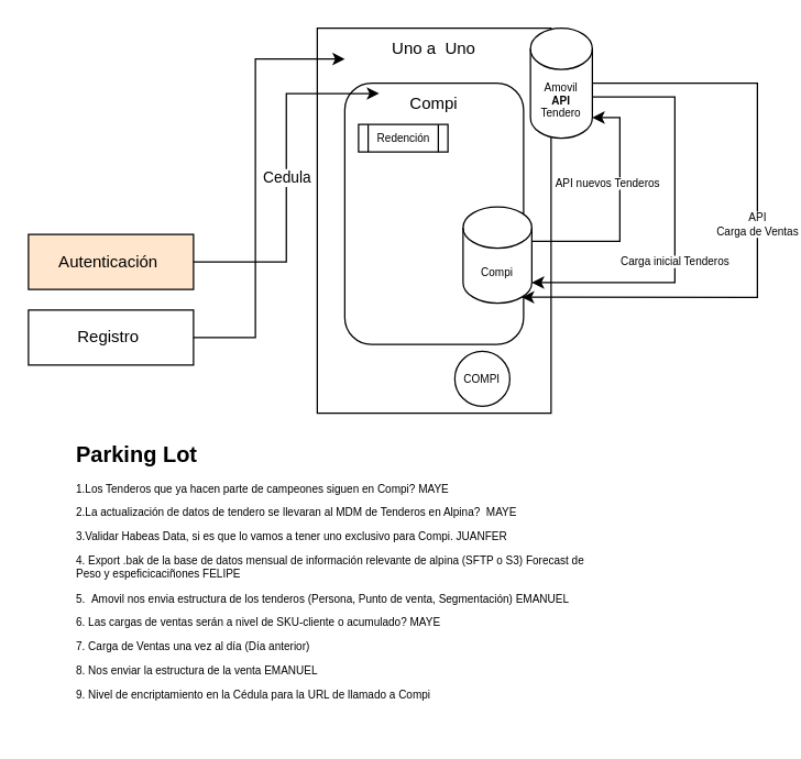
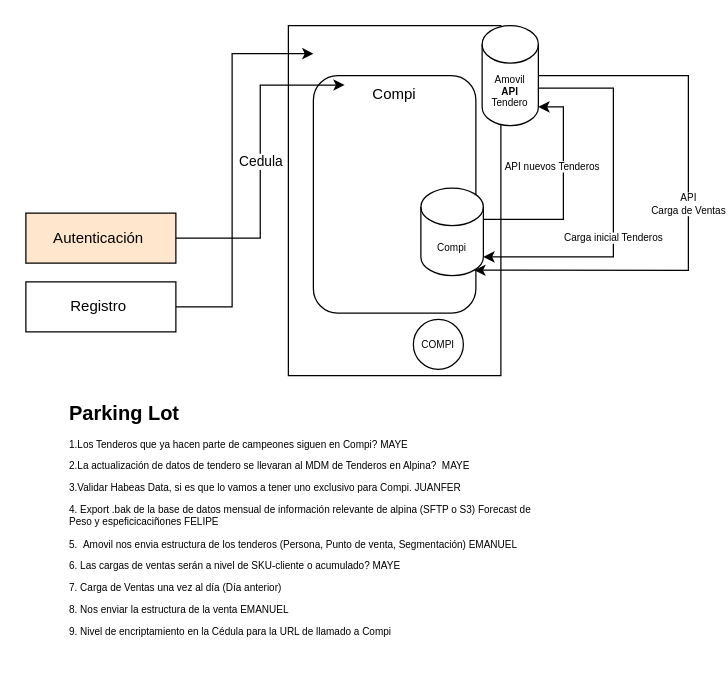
  <mxCell id="0" />
  <mxCell id="1" parent="0" />
  <mxCell id="2" value="Registro&amp;nbsp;" style="rounded=0;whiteSpace=wrap;html=1;" vertex="1" parent="1"><mxGeometry x="20" y="225" width="120" height="40" as="geometry" /></mxCell>
  <mxCell id="3" value="Autenticación&amp;nbsp;" style="rounded=0;whiteSpace=wrap;html=1;fillColor=#ffe6cc;" vertex="1" parent="1"><mxGeometry x="20" y="170" width="120" height="40" as="geometry" /></mxCell>
  <mxCell id="4" value="" style="rounded=0;whiteSpace=wrap;html=1;" vertex="1" parent="1"><mxGeometry x="230" y="20" width="170" height="280" as="geometry" /></mxCell>
  <mxCell id="5" value="" style="rounded=1;whiteSpace=wrap;html=1;" vertex="1" parent="1"><mxGeometry x="250" y="60" width="130" height="190" as="geometry" /></mxCell>
- <mxCell id="6" value="Uno a &amp;nbsp;Uno" style="text;html=1;strokeColor=none;fillColor=none;align=center;verticalAlign=middle;whiteSpace=wrap;rounded=0;" vertex="1" parent="1"><mxGeometry x="275" y="20" width="80" height="30" as="geometry" /></mxCell>
  <mxCell id="7" value="Compi" style="text;html=1;strokeColor=none;fillColor=none;align=center;verticalAlign=middle;whiteSpace=wrap;rounded=0;" vertex="1" parent="1"><mxGeometry x="275" y="60" width="80" height="30" as="geometry" /></mxCell>
  <mxCell id="8" value="Cedula" style="edgeStyle=orthogonalEdgeStyle;rounded=0;orthogonalLoop=1;jettySize=auto;html=1;entryX=0;entryY=0.25;entryDx=0;entryDy=0;" edge="1" parent="1" source="3" target="7"><mxGeometry relative="1" as="geometry" /></mxCell>
  <mxCell id="9" style="edgeStyle=orthogonalEdgeStyle;rounded=0;orthogonalLoop=1;jettySize=auto;html=1;entryX=0.118;entryY=0.08;entryDx=0;entryDy=0;entryPerimeter=0;" edge="1" parent="1" source="2" target="4"><mxGeometry relative="1" as="geometry" /></mxCell>
  <mxCell id="10" value="COMPI" style="ellipse;whiteSpace=wrap;html=1;fontSize=8;" vertex="1" parent="1"><mxGeometry x="330" y="255" width="40" height="40" as="geometry" /></mxCell>
  <mxCell id="11" value="Carga inicial Tenderos" style="edgeStyle=orthogonalEdgeStyle;rounded=0;orthogonalLoop=1;jettySize=auto;html=1;entryX=1;entryY=1;entryDx=0;entryDy=-15;entryPerimeter=0;fontSize=8;exitX=1;exitY=0.5;exitDx=0;exitDy=0;exitPerimeter=0;" edge="1" parent="1" source="13" target="16"><mxGeometry x="0.23" relative="1" as="geometry"><Array as="points"><mxPoint x="430" y="70" /><mxPoint x="490" y="70" /><mxPoint x="490" y="205" /></Array><mxPoint as="offset" /></mxGeometry></mxCell>
  <mxCell id="12" value="API&lt;br&gt;Carga de Ventas" style="edgeStyle=orthogonalEdgeStyle;rounded=0;orthogonalLoop=1;jettySize=auto;html=1;entryX=0.855;entryY=1;entryDx=0;entryDy=-4.35;entryPerimeter=0;fontSize=8;exitX=1;exitY=0.5;exitDx=0;exitDy=0;exitPerimeter=0;" edge="1" parent="1" source="13" target="16"><mxGeometry x="-0.0" relative="1" as="geometry"><Array as="points"><mxPoint x="550" y="60" /><mxPoint x="550" y="216" /></Array><mxPoint as="offset" /></mxGeometry></mxCell>
  <mxCell id="13" value="Amovil&lt;br&gt;&lt;b&gt;API&lt;/b&gt; Tendero" style="shape=cylinder3;whiteSpace=wrap;html=1;boundedLbl=1;backgroundOutline=1;size=15;fontSize=8;" vertex="1" parent="1"><mxGeometry x="385" y="20" width="45" height="80" as="geometry" /></mxCell>
  <mxCell id="14" style="edgeStyle=orthogonalEdgeStyle;rounded=0;orthogonalLoop=1;jettySize=auto;html=1;entryX=1;entryY=1;entryDx=0;entryDy=-15;entryPerimeter=0;fontSize=8;exitX=1;exitY=0;exitDx=0;exitDy=25;exitPerimeter=0;" edge="1" parent="1" source="16" target="13"><mxGeometry relative="1" as="geometry" /></mxCell>
  <mxCell id="15" value="API nuevos Tenderos" style="edgeLabel;html=1;align=center;verticalAlign=middle;resizable=0;points=[];fontSize=8;" vertex="1" connectable="0" parent="14"><mxGeometry x="-0.025" relative="1" as="geometry"><mxPoint x="-10" y="-22" as="offset" /></mxGeometry></mxCell>
  <mxCell id="16" value="Compi" style="shape=cylinder3;whiteSpace=wrap;html=1;boundedLbl=1;backgroundOutline=1;size=15;fontSize=8;" vertex="1" parent="1"><mxGeometry x="336" y="150" width="50" height="70" as="geometry" /></mxCell>
  <mxCell id="17" value="&lt;h1&gt;Parking Lot&lt;/h1&gt;&lt;p&gt;1.Los Tenderos que ya hacen parte de campeones siguen en Compi? MAYE&lt;/p&gt;&lt;p&gt;2.La actualización de datos de tendero se llevaran al MDM de Tenderos en Alpina? &amp;nbsp;MAYE&lt;/p&gt;&lt;p&gt;3.Validar Habeas Data, si es que lo vamos a tener uno exclusivo para Compi. JUANFER&lt;/p&gt;&lt;p&gt;4. Export .bak de la base de datos mensual de información relevante de alpina (SFTP o S3) Forecast de Peso y espeficicaciñones FELIPE&amp;nbsp;&lt;/p&gt;&lt;p&gt;5. &amp;nbsp;Amovil nos envia estructura de los tenderos (Persona, Punto de venta, Segmentación) EMANUEL&lt;/p&gt;&lt;p&gt;6. Las cargas de ventas serán a nivel de SKU-cliente o acumulado? MAYE&amp;nbsp;&lt;/p&gt;&lt;p&gt;7. Carga de Ventas una vez al día (Día anterior)&amp;nbsp;&lt;/p&gt;&lt;p&gt;8. Nos enviar la estructura de la venta EMANUEL&amp;nbsp;&lt;/p&gt;&lt;p&gt;9. Nivel de encriptamiento en la Cédula para la URL de llamado a Compi&amp;nbsp;&lt;/p&gt;" style="text;html=1;strokeColor=none;fillColor=none;spacing=5;spacingTop=-20;whiteSpace=wrap;overflow=hidden;rounded=0;fontSize=8;" vertex="1" parent="1"><mxGeometry x="50" y="320" width="380" height="210" as="geometry" /></mxCell>
- <mxCell id="18" value="Redención" style="shape=process;whiteSpace=wrap;html=1;backgroundOutline=1;fontSize=8;" vertex="1" parent="1"><mxGeometry x="260" y="90" width="65" height="20" as="geometry" /></mxCell>
